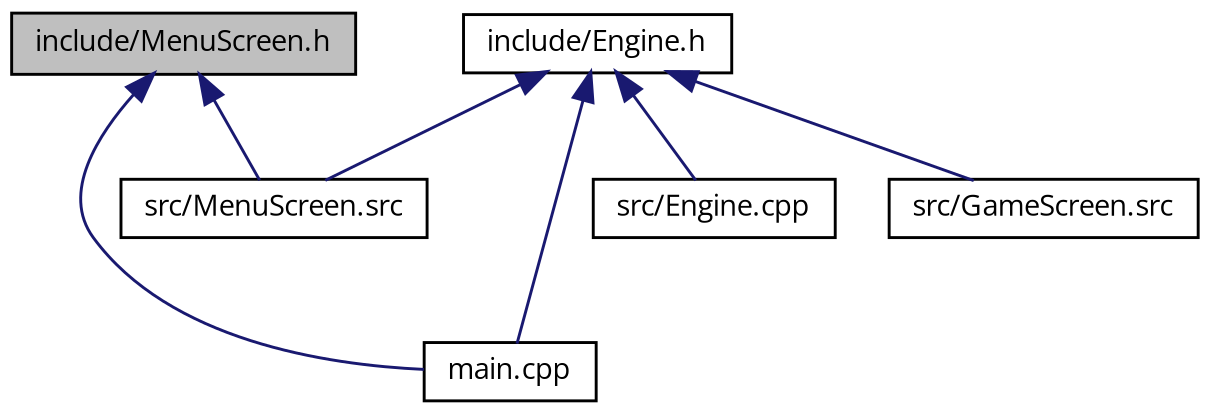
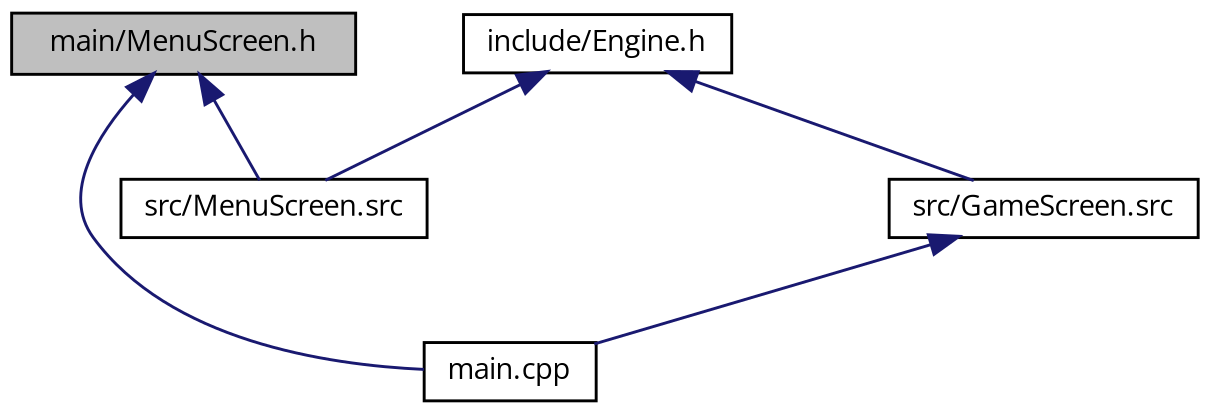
  digraph {
    fontname="Open Sans"
    node [color=black fillcolor=white fontname="Open Sans" fontsize=10 shape=record style=filled]
    edge [color=midnightblue dir=back fontname="Open Sans" fontsize=10 labelfontname=Helvetica labelfontsize=10 style=solid]
-   n1 [fillcolor=grey75 fontcolor=black height=0.2 label="include/MenuScreen.h" width=0.4]
+   n1 [fillcolor=grey75 fontcolor=black height=0.2 label="main/MenuScreen.h" width=0.4]
    n2 [height=0.2 label="src/MenuScreen.src" width=0.4]
    n3 [height=0.2 label="main.cpp" width=0.4]
    n4 [height=0.2 label="include/Engine.h" width=0.4]
-   n5 [height=0.2 label="src/Engine.cpp" width=0.4]
    n6 [height=0.2 label="src/GameScreen.src" width=0.4]
    n1 -> n2
    n1 -> n3
    n4 -> n2
-   n4 -> n3
-   n4 -> n5
+   n6 -> n3
    n4 -> n6
  }
